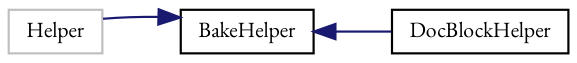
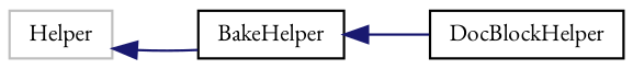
  digraph {
    fontname="EB Garamond"
    rankdir=LR
    node [color=black fillcolor=white fontname="EB Garamond" fontsize=10 shape=record style=filled]
    edge [color=midnightblue dir=back fontname="EB Garamond" fontsize=10 labelfontname=Helvetica labelfontsize=10 style=solid]
    n1 [color=grey75 height=0.2 label=Helper width=0.4]
    n2 [height=0.2 label=BakeHelper width=0.4]
    n3 [height=0.2 label=DocBlockHelper width=0.4]
-   n2 -> n1
+   n1 -> n2
    n2 -> n3
  }
